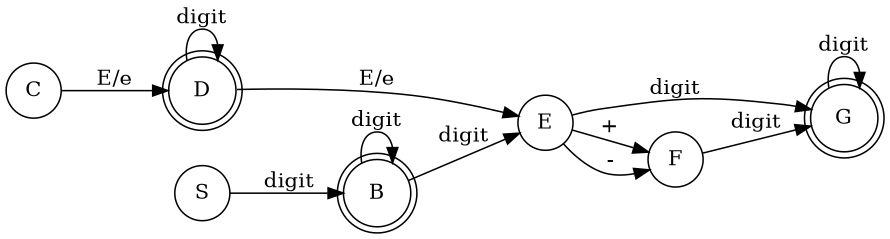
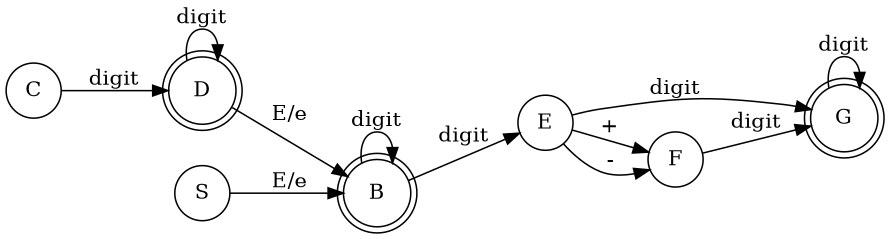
  digraph {
    rankdir=LR
    node [shape=circle]
    B [shape=doublecircle]
    E
    D [shape=doublecircle]
    C
    G [shape=doublecircle]
    F
    S
    B -> B [label=digit]
    B -> E [label=digit]
    E -> G [label=digit]
    E -> F [label="+"]
    E -> F [label="-"]
-   D -> E [label="E/e"]
+   D -> B [label="E/e"]
    D -> D [label=digit]
-   C -> D [label="E/e"]
+   C -> D [label=digit]
    G -> G [label=digit]
    F -> G [label=digit]
-   S -> B [label=digit]
+   S -> B [label="E/e"]
  }
